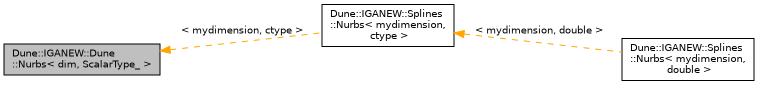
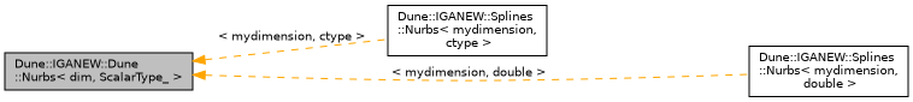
  digraph {
    rankdir=LR
    node [color=black fillcolor=white fontname=Helvetica fontsize=10 shape=record style=filled]
    edge [color=orange dir=back fontname=Helvetica fontsize=10 labelfontname=Helvetica labelfontsize=10 style=dashed]
    n1 [fillcolor=grey75 fontcolor=black height=0.2 label="Dune::IGANEW::Dune\l::Nurbs\< dim, ScalarType_ \>" width=0.4]
    n2 [height=0.2 label="Dune::IGANEW::Splines\l::Nurbs\< mydimension,\l ctype \>" width=0.4]
    n3 [height=0.2 label="Dune::IGANEW::Splines\l::Nurbs\< mydimension,\l double \>" width=0.4]
    n1 -> n2 [label=" \< mydimension, ctype \>"]
-   n2 -> n3 [label=" \< mydimension, double \>"]
+   n1 -> n3 [label=" \< mydimension, double \>"]
  }
